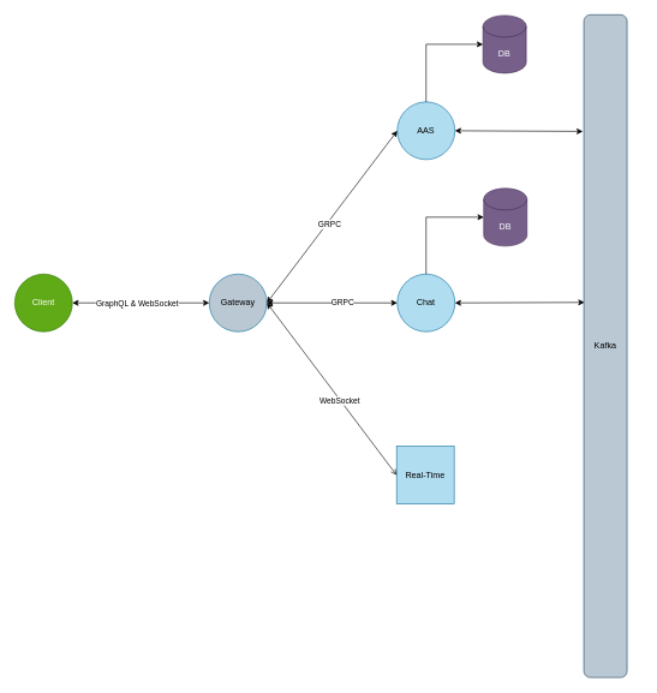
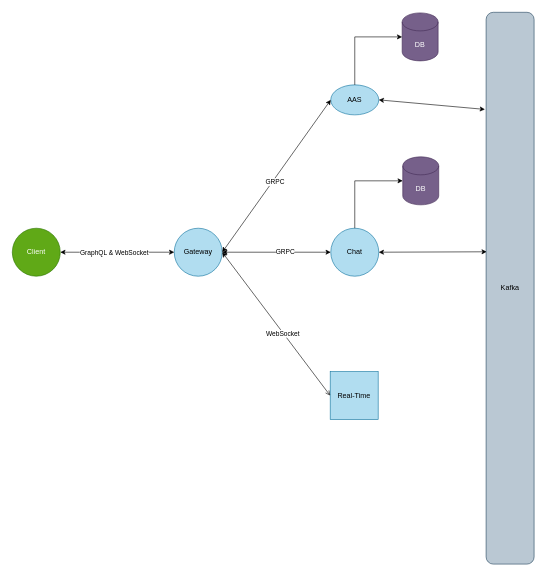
  <mxCell id="0" />
  <mxCell id="1" parent="0" />
- <mxCell id="2" value="Gateway" style="ellipse;whiteSpace=wrap;html=1;aspect=fixed;fillColor=#bac8d3;strokeColor=#10739e;" parent="1" vertex="1"><mxGeometry x="290" y="380" width="80" height="80" as="geometry" /></mxCell>
+ <mxCell id="2" value="Gateway" style="ellipse;whiteSpace=wrap;html=1;aspect=fixed;fillColor=#b1ddf0;strokeColor=#10739e;" parent="1" vertex="1"><mxGeometry x="290" y="380" width="80" height="80" as="geometry" /></mxCell>
  <mxCell id="3" value="Chat" style="ellipse;whiteSpace=wrap;html=1;aspect=fixed;fillColor=#b1ddf0;strokeColor=#10739e;" parent="1" vertex="1"><mxGeometry x="551" y="380" width="80" height="80" as="geometry" /></mxCell>
- <mxCell id="4" value="AAS" style="ellipse;whiteSpace=wrap;html=1;aspect=fixed;fillColor=#b1ddf0;strokeColor=#10739e;" parent="1" vertex="1"><mxGeometry x="551" y="141" width="80" height="80" as="geometry" /></mxCell>
+ <mxCell id="4" value="AAS" style="ellipse;whiteSpace=wrap;html=1;aspect=fixed;fillColor=#b1ddf0;strokeColor=#10739e;" parent="1" vertex="1"><mxGeometry x="551" y="141" width="80" height="50" as="geometry" /></mxCell>
  <mxCell id="5" value="Real-Time" style="whiteSpace=wrap;html=1;aspect=fixed;fillColor=#b1ddf0;strokeColor=#10739e;rounded=0;" parent="1" vertex="1"><mxGeometry x="550" y="619" width="80" height="80" as="geometry" /></mxCell>
  <mxCell id="6" value="" style="endArrow=classic;startArrow=classic;html=1;rounded=0;exitX=1;exitY=0.5;exitDx=0;exitDy=0;entryX=-0.025;entryY=0.176;entryDx=0;entryDy=0;entryPerimeter=0;" parent="1" source="4" target="19" edge="1"><mxGeometry width="50" height="50" relative="1" as="geometry"><mxPoint x="780" y="420" as="sourcePoint" /><mxPoint x="811.98" y="181.09" as="targetPoint" /></mxGeometry></mxCell>
  <mxCell id="7" value="" style="endArrow=classic;startArrow=classic;html=1;rounded=0;exitX=1;exitY=0.5;exitDx=0;exitDy=0;entryX=0.013;entryY=0.434;entryDx=0;entryDy=0;entryPerimeter=0;" parent="1" source="3" target="19" edge="1"><mxGeometry width="50" height="50" relative="1" as="geometry"><mxPoint x="640" y="401" as="sourcePoint" /><mxPoint x="807" y="422" as="targetPoint" /></mxGeometry></mxCell>
  <mxCell id="8" value="" style="endArrow=classic;startArrow=classic;html=1;rounded=0;exitX=1;exitY=0.5;exitDx=0;exitDy=0;entryX=0;entryY=0.5;entryDx=0;entryDy=0;" parent="1" source="2" target="3" edge="1"><mxGeometry width="50" height="50" relative="1" as="geometry"><mxPoint x="390" y="401" as="sourcePoint" /><mxPoint x="560" y="403" as="targetPoint" /></mxGeometry></mxCell>
  <mxCell id="9" value="GRPC" style="edgeLabel;html=1;align=center;verticalAlign=middle;resizable=0;points=[];" parent="8" vertex="1" connectable="0"><mxGeometry x="0.147" y="3" relative="1" as="geometry"><mxPoint y="2" as="offset" /></mxGeometry></mxCell>
  <mxCell id="10" value="" style="endArrow=classic;startArrow=classic;html=1;rounded=0;exitX=1;exitY=0.5;exitDx=0;exitDy=0;entryX=0;entryY=0.5;entryDx=0;entryDy=0;" parent="1" source="2" target="4" edge="1"><mxGeometry width="50" height="50" relative="1" as="geometry"><mxPoint x="390" y="401" as="sourcePoint" /><mxPoint x="560" y="403" as="targetPoint" /></mxGeometry></mxCell>
  <mxCell id="11" value="GRPC" style="edgeLabel;html=1;align=center;verticalAlign=middle;resizable=0;points=[];" parent="10" vertex="1" connectable="0"><mxGeometry x="-0.065" y="-3" relative="1" as="geometry"><mxPoint as="offset" /></mxGeometry></mxCell>
  <mxCell id="12" value="" style="endArrow=open;startArrow=classic;html=1;rounded=0;exitX=1;exitY=0.5;exitDx=0;exitDy=0;entryX=0;entryY=0.5;entryDx=0;entryDy=0;" parent="1" source="2" target="5" edge="1"><mxGeometry width="50" height="50" relative="1" as="geometry"><mxPoint x="400" y="411" as="sourcePoint" /><mxPoint x="570" y="302" as="targetPoint" /></mxGeometry></mxCell>
  <mxCell id="13" value="WebSocket" style="edgeLabel;html=1;align=center;verticalAlign=middle;resizable=0;points=[];" parent="12" vertex="1" connectable="0"><mxGeometry x="0.122" y="-2" relative="1" as="geometry"><mxPoint x="1" as="offset" /></mxGeometry></mxCell>
  <mxCell id="14" style="endArrow=classic;startArrow=classic;html=1;rounded=0;exitX=1;exitY=0.5;exitDx=0;exitDy=0;entryX=0;entryY=0.5;entryDx=0;entryDy=0;" parent="1" source="16" target="2" edge="1"><mxGeometry relative="1" as="geometry" /></mxCell>
  <mxCell id="15" value="GraphQL &amp;amp; WebSocket" style="edgeLabel;html=1;align=center;verticalAlign=middle;resizable=0;points=[];" parent="14" vertex="1" connectable="0"><mxGeometry x="-0.179" y="2" relative="1" as="geometry"><mxPoint x="11" y="2" as="offset" /></mxGeometry></mxCell>
  <mxCell id="16" value="Client" style="ellipse;whiteSpace=wrap;html=1;aspect=fixed;fillColor=#60a917;fontColor=#ffffff;strokeColor=#2D7600;" parent="1" vertex="1"><mxGeometry x="20" y="380" width="80" height="80" as="geometry" /></mxCell>
  <mxCell id="17" value="DB" style="shape=cylinder3;whiteSpace=wrap;html=1;boundedLbl=1;backgroundOutline=1;size=15;fillColor=#76608a;strokeColor=#432D57;fontColor=#ffffff;" parent="1" vertex="1"><mxGeometry x="670" y="21" width="60" height="80" as="geometry" /></mxCell>
  <mxCell id="18" value="DB" style="shape=cylinder3;whiteSpace=wrap;html=1;boundedLbl=1;backgroundOutline=1;size=15;fillColor=#76608a;fontColor=#ffffff;strokeColor=#432D57;" parent="1" vertex="1"><mxGeometry x="671" y="261" width="60" height="80" as="geometry" /></mxCell>
- <mxCell id="19" value="Kafka" style="rounded=1;whiteSpace=wrap;html=1;fillColor=#bac8d3;strokeColor=#23445d;" parent="1" vertex="1"><mxGeometry x="810" y="20" width="60" height="920" as="geometry" /></mxCell>
+ <mxCell id="19" value="Kafka" style="rounded=1;whiteSpace=wrap;html=1;fillColor=#bac8d3;strokeColor=#23445d;" parent="1" vertex="1"><mxGeometry x="810" y="20" width="80" height="920" as="geometry" /></mxCell>
  <mxCell id="20" style="edgeStyle=orthogonalEdgeStyle;rounded=0;orthogonalLoop=1;jettySize=auto;html=1;entryX=0;entryY=0.5;entryDx=0;entryDy=0;entryPerimeter=0;" parent="1" source="4" target="17" edge="1"><mxGeometry relative="1" as="geometry"><Array as="points"><mxPoint x="591" y="61" /></Array></mxGeometry></mxCell>
  <mxCell id="21" style="edgeStyle=orthogonalEdgeStyle;rounded=0;orthogonalLoop=1;jettySize=auto;html=1;entryX=0;entryY=0.5;entryDx=0;entryDy=0;entryPerimeter=0;" parent="1" source="3" target="18" edge="1"><mxGeometry relative="1" as="geometry"><Array as="points"><mxPoint x="591" y="301" /></Array></mxGeometry></mxCell>
